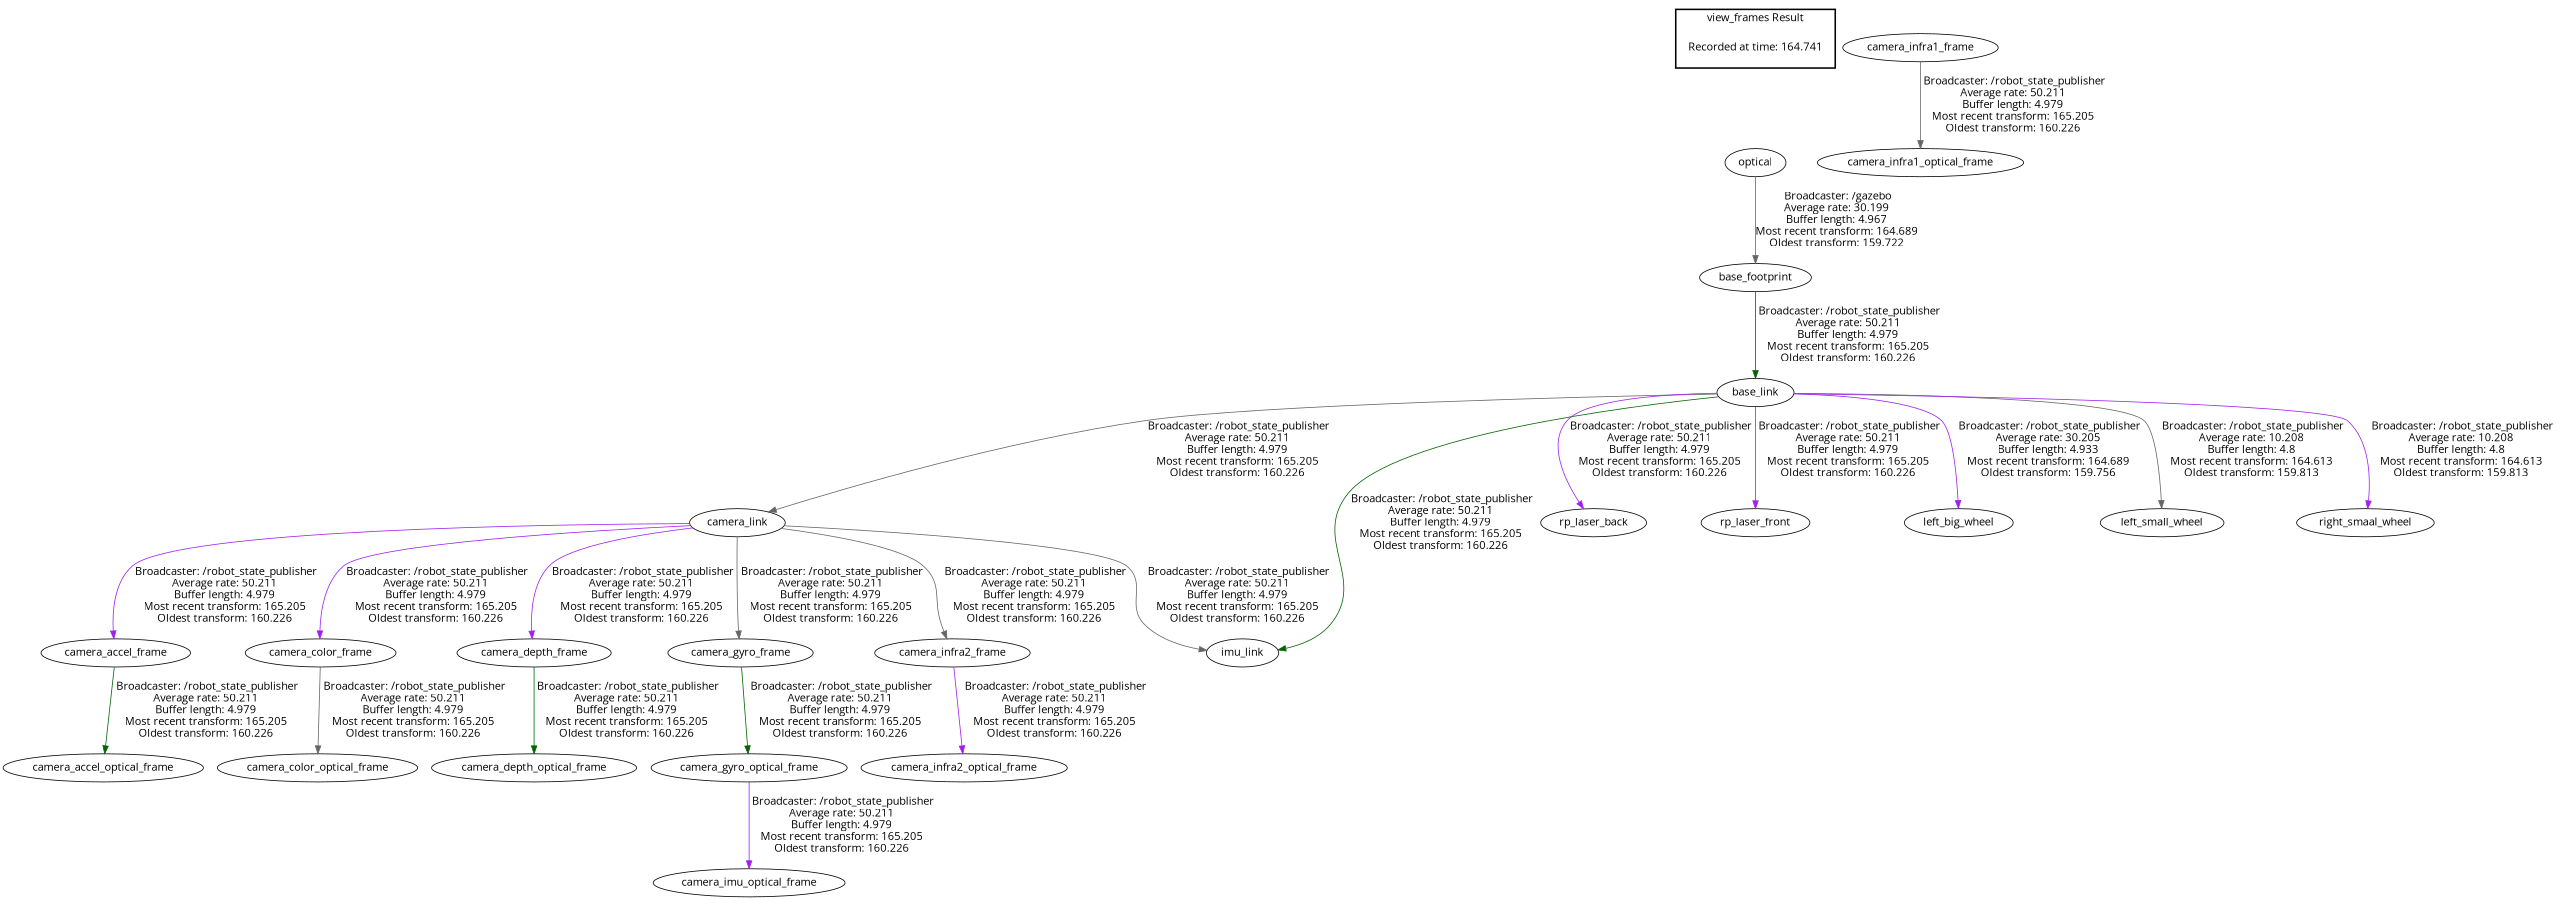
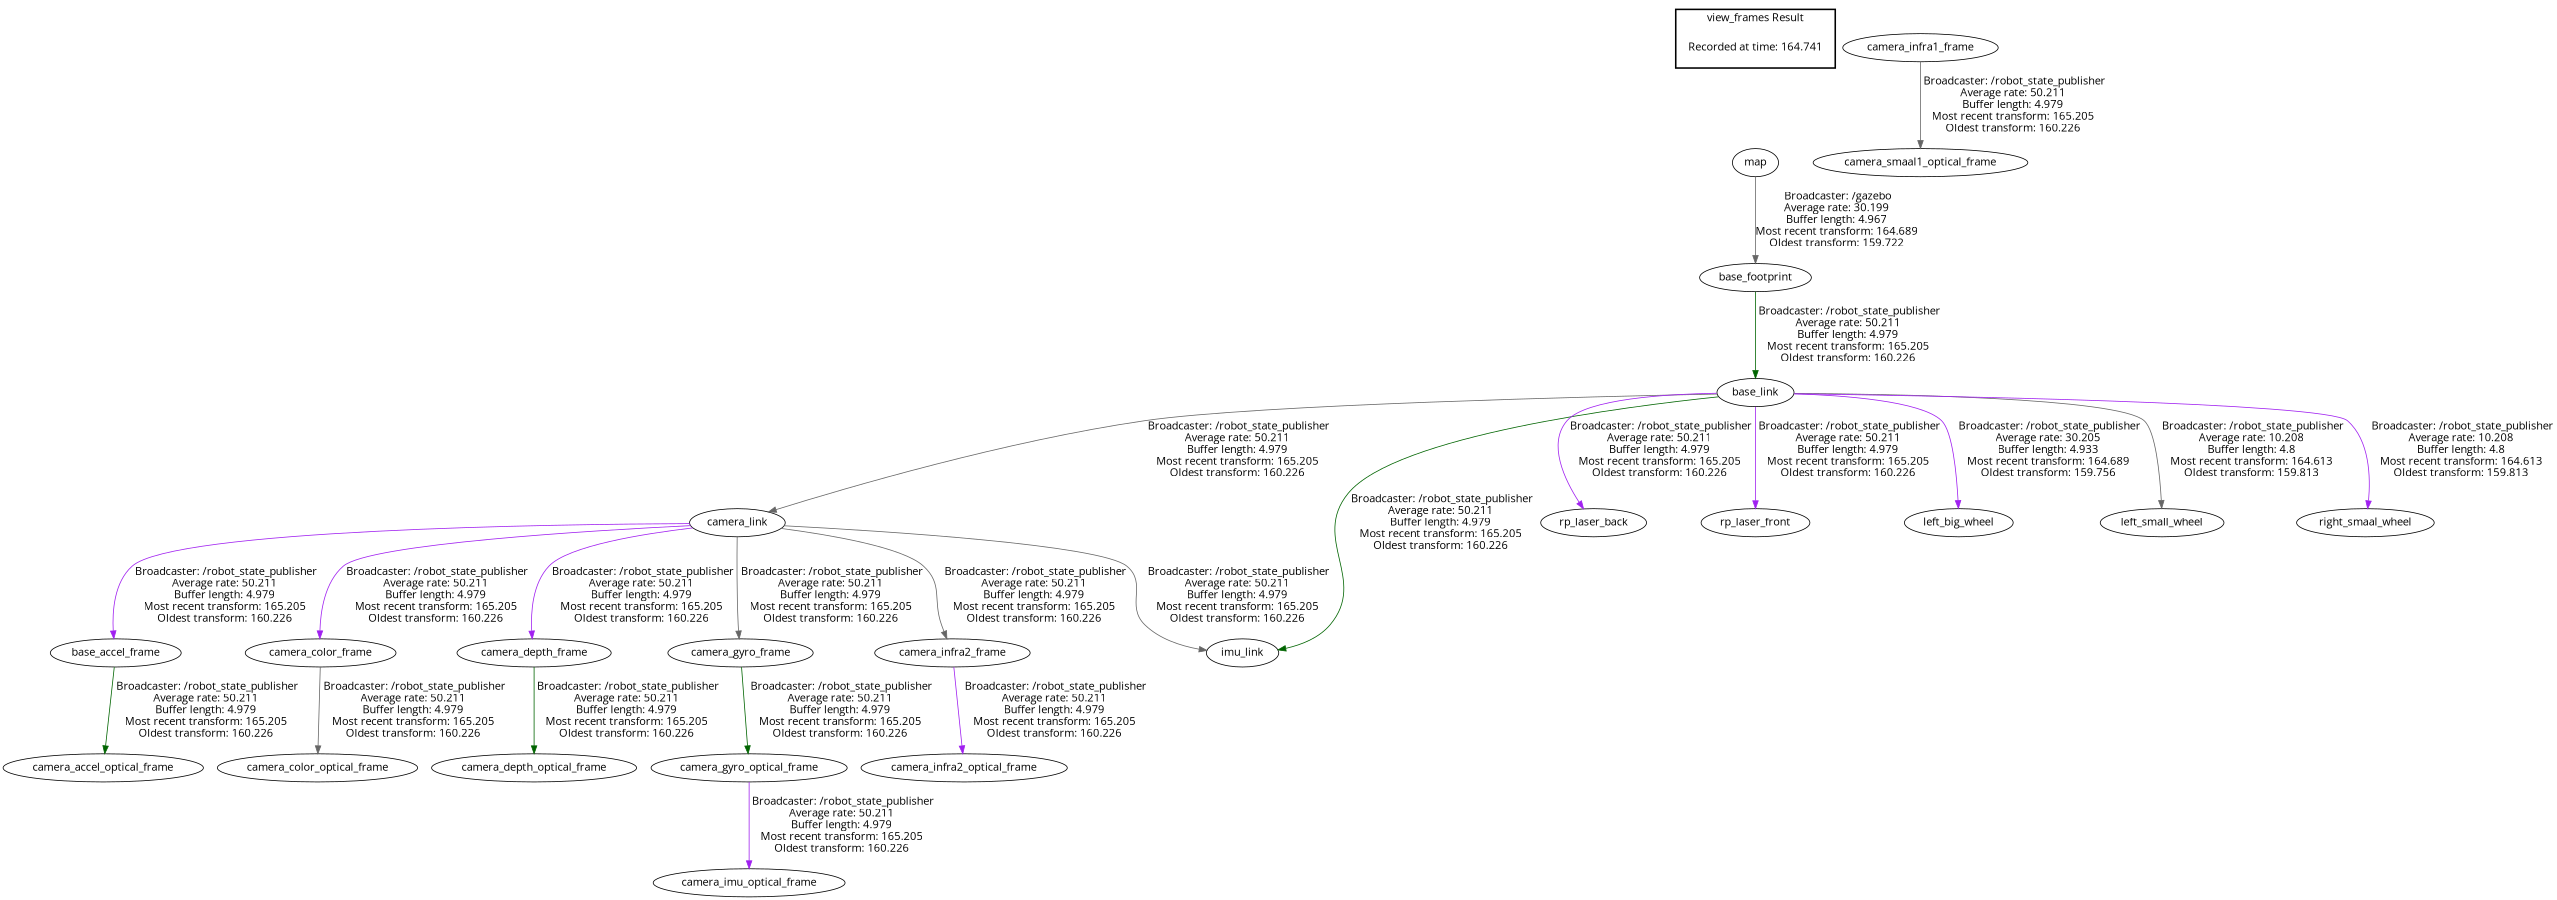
  digraph {
    fontname="Open Sans"
    node [fontname="Open Sans"]
    edge [fontname="Open Sans" color=purple]
    "Recorded at time: 164.741" [shape=plaintext]
-   map [label=optical]
+   map
    base_footprint
    base_link
    camera_link
    imu_link
    rp_laser_back
    rp_laser_front
    left_big_wheel
    left_small_wheel
    right_smaal_wheel
-   camera_accel_frame
+   camera_accel_frame [label=base_accel_frame]
    camera_color_frame
    camera_depth_frame
    camera_gyro_frame
    camera_infra2_frame
    camera_accel_optical_frame
    camera_color_optical_frame
    camera_depth_optical_frame
    camera_gyro_optical_frame
    camera_infra1_frame
-   camera_infra1_optical_frame
+   camera_infra1_optical_frame [label=camera_smaal1_optical_frame]
    camera_infra2_optical_frame
    camera_imu_optical_frame
    subgraph cluster_1 {
      color=black
      label="view_frames Result"
      style=bold
      "Recorded at time: 164.741"
    }
    "Recorded at time: 164.741" -> map [style=invis color=""]
    map -> base_footprint [color=gray40 label=" Broadcaster: /gazebo\nAverage rate: 30.199\nBuffer length: 4.967\nMost recent transform: 164.689\nOldest transform: 159.722\n"]
    base_footprint -> base_link [color=darkgreen label=" Broadcaster: /robot_state_publisher\nAverage rate: 50.211\nBuffer length: 4.979\nMost recent transform: 165.205\nOldest transform: 160.226\n"]
    base_link -> camera_link [color=gray40 label=" Broadcaster: /robot_state_publisher\nAverage rate: 50.211\nBuffer length: 4.979\nMost recent transform: 165.205\nOldest transform: 160.226\n"]
    base_link -> imu_link [color=darkgreen label=" Broadcaster: /robot_state_publisher\nAverage rate: 50.211\nBuffer length: 4.979\nMost recent transform: 165.205\nOldest transform: 160.226\n"]
    base_link -> rp_laser_back [label=" Broadcaster: /robot_state_publisher\nAverage rate: 50.211\nBuffer length: 4.979\nMost recent transform: 165.205\nOldest transform: 160.226\n"]
    base_link -> rp_laser_front [label=" Broadcaster: /robot_state_publisher\nAverage rate: 50.211\nBuffer length: 4.979\nMost recent transform: 165.205\nOldest transform: 160.226\n"]
    base_link -> left_big_wheel [label=" Broadcaster: /robot_state_publisher\nAverage rate: 30.205\nBuffer length: 4.933\nMost recent transform: 164.689\nOldest transform: 159.756\n"]
    base_link -> left_small_wheel [color=gray40 label=" Broadcaster: /robot_state_publisher\nAverage rate: 10.208\nBuffer length: 4.8\nMost recent transform: 164.613\nOldest transform: 159.813\n"]
    base_link -> right_smaal_wheel [label=" Broadcaster: /robot_state_publisher\nAverage rate: 10.208\nBuffer length: 4.8\nMost recent transform: 164.613\nOldest transform: 159.813\n"]
    camera_link -> imu_link [color=gray40 label=" Broadcaster: /robot_state_publisher\nAverage rate: 50.211\nBuffer length: 4.979\nMost recent transform: 165.205\nOldest transform: 160.226\n"]
    camera_link -> camera_accel_frame [label=" Broadcaster: /robot_state_publisher\nAverage rate: 50.211\nBuffer length: 4.979\nMost recent transform: 165.205\nOldest transform: 160.226\n"]
    camera_link -> camera_color_frame [label=" Broadcaster: /robot_state_publisher\nAverage rate: 50.211\nBuffer length: 4.979\nMost recent transform: 165.205\nOldest transform: 160.226\n"]
    camera_link -> camera_depth_frame [label=" Broadcaster: /robot_state_publisher\nAverage rate: 50.211\nBuffer length: 4.979\nMost recent transform: 165.205\nOldest transform: 160.226\n"]
    camera_link -> camera_gyro_frame [color=gray40 label=" Broadcaster: /robot_state_publisher\nAverage rate: 50.211\nBuffer length: 4.979\nMost recent transform: 165.205\nOldest transform: 160.226\n"]
    camera_link -> camera_infra2_frame [color=gray40 label=" Broadcaster: /robot_state_publisher\nAverage rate: 50.211\nBuffer length: 4.979\nMost recent transform: 165.205\nOldest transform: 160.226\n"]
    camera_accel_frame -> camera_accel_optical_frame [color=darkgreen label=" Broadcaster: /robot_state_publisher\nAverage rate: 50.211\nBuffer length: 4.979\nMost recent transform: 165.205\nOldest transform: 160.226\n"]
    camera_color_frame -> camera_color_optical_frame [color=gray40 label=" Broadcaster: /robot_state_publisher\nAverage rate: 50.211\nBuffer length: 4.979\nMost recent transform: 165.205\nOldest transform: 160.226\n"]
    camera_depth_frame -> camera_depth_optical_frame [color=darkgreen label=" Broadcaster: /robot_state_publisher\nAverage rate: 50.211\nBuffer length: 4.979\nMost recent transform: 165.205\nOldest transform: 160.226\n"]
    camera_gyro_frame -> camera_gyro_optical_frame [color=darkgreen label=" Broadcaster: /robot_state_publisher\nAverage rate: 50.211\nBuffer length: 4.979\nMost recent transform: 165.205\nOldest transform: 160.226\n"]
    camera_infra2_frame -> camera_infra2_optical_frame [label=" Broadcaster: /robot_state_publisher\nAverage rate: 50.211\nBuffer length: 4.979\nMost recent transform: 165.205\nOldest transform: 160.226\n"]
    camera_gyro_optical_frame -> camera_imu_optical_frame [label=" Broadcaster: /robot_state_publisher\nAverage rate: 50.211\nBuffer length: 4.979\nMost recent transform: 165.205\nOldest transform: 160.226\n"]
    camera_infra1_frame -> camera_infra1_optical_frame [color=gray40 label=" Broadcaster: /robot_state_publisher\nAverage rate: 50.211\nBuffer length: 4.979\nMost recent transform: 165.205\nOldest transform: 160.226\n"]
  }
